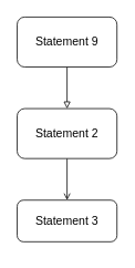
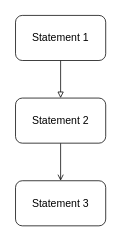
  <mxCell id="0" />
  <mxCell id="1" parent="0" />
  <mxCell id="2" style="edgeStyle=orthogonalEdgeStyle;rounded=0;orthogonalLoop=1;jettySize=auto;html=1;entryX=0.5;entryY=0;entryDx=0;entryDy=0;endArrow=block;endFill=0;fontSize=14;" edge="1" parent="1" source="3" target="5"><mxGeometry relative="1" as="geometry" /></mxCell>
- <mxCell id="3" value="Statement 9" style="rounded=1;whiteSpace=wrap;html=1;fontSize=14;" vertex="1" parent="1"><mxGeometry x="20" y="20" width="120" height="60" as="geometry" /></mxCell>
+ <mxCell id="3" value="Statement 1" style="rounded=1;whiteSpace=wrap;html=1;fontSize=14;" vertex="1" parent="1"><mxGeometry x="20" y="20" width="120" height="60" as="geometry" /></mxCell>
  <mxCell id="4" style="edgeStyle=orthogonalEdgeStyle;rounded=0;orthogonalLoop=1;jettySize=auto;html=1;entryX=0.5;entryY=0;entryDx=0;entryDy=0;endArrow=open;endFill=0;fontSize=14;" edge="1" parent="1" source="5" target="6"><mxGeometry relative="1" as="geometry" /></mxCell>
  <mxCell id="5" value="Statement 2" style="rounded=1;whiteSpace=wrap;html=1;fontSize=14;" vertex="1" parent="1"><mxGeometry x="20" y="130" width="120" height="60" as="geometry" /></mxCell>
- <mxCell id="6" value="Statement 3" style="rounded=1;whiteSpace=wrap;html=1;fontSize=14;" vertex="1" parent="1"><mxGeometry x="20" y="240" width="120" height="50" as="geometry" /></mxCell>
+ <mxCell id="6" value="Statement 3" style="rounded=1;whiteSpace=wrap;html=1;fontSize=14;" vertex="1" parent="1"><mxGeometry x="20" y="240" width="120" height="60" as="geometry" /></mxCell>
